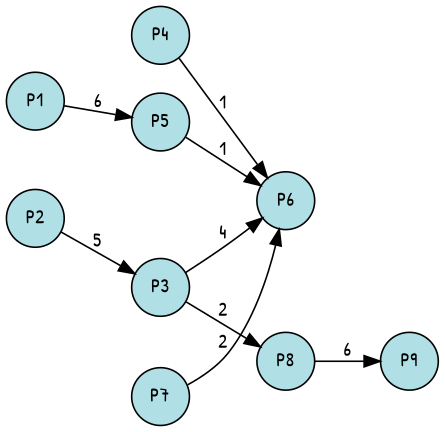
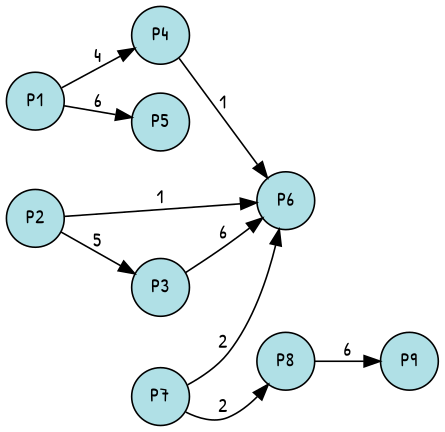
  digraph {
    fontname="Patrick Hand"
    rankdir=LR
    splines=true
    node [fillcolor=powderblue fixedsize=true fontcolor=black fontname="Patrick Hand" fontsize=12 margin=0 shape=circle style=filled]
    edge [fontcolor=black fontname="Patrick Hand" fontsize=12 margin=0]
    n1 [label=P1 width=0.5]
    n2 [label=P2 width=0.5]
    n3 [label=P3 width=0.5]
    n4 [label=P4 width=0.5]
    n5 [label=P5 width=0.5]
    n6 [label=P6 width=0.5]
    n7 [label=P7 width=0.5]
    n8 [label=P8 width=0.5]
    n9 [label=P9 width=0.5]
    subgraph sub_1 {
      rank=same
      n1
      n2
    }
    subgraph sub_2 {
      rank=same
      n3
      n4
      n5
    }
    subgraph sub_3 {
      rank=same
      n6
    }
    subgraph sub_4 {
      rank=same
      n7
    }
    subgraph sub_5 {
      rank=same
      n8
    }
    subgraph sub_6 {
      rank=same
      n9
    }
+   n1 -> n4 [label=4]
    n1 -> n5 [label=6]
    n2 -> n3 [label=5]
-   n3 -> n6 [label=4]
+   n3 -> n6 [label=6]
    n4 -> n6 [label=1]
-   n5 -> n6 [label=1]
+   n2 -> n6 [label=1]
    n7 -> n6 [label=2]
-   n3 -> n8 [label=2]
+   n7 -> n8 [label=2]
    n8 -> n9 [label=6]
  }
